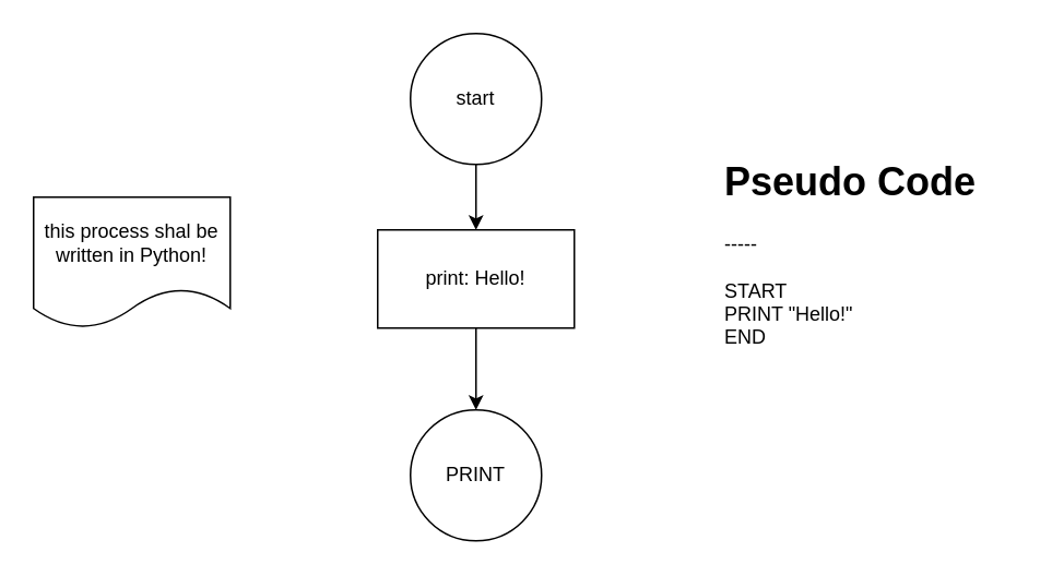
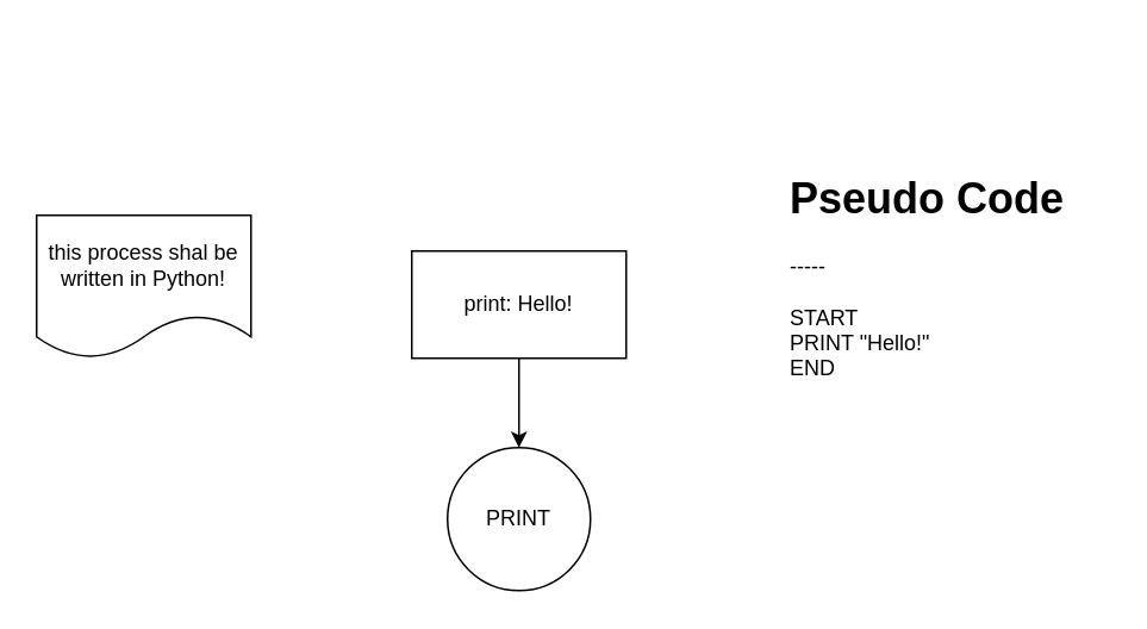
  <mxCell id="0" />
  <mxCell id="1" parent="0" />
- <mxCell id="2" value="" style="edgeStyle=orthogonalEdgeStyle;rounded=0;orthogonalLoop=1;jettySize=auto;html=1;" edge="1" parent="1" source="3" target="5"><mxGeometry relative="1" as="geometry" /></mxCell>
- <mxCell id="3" value="start" style="ellipse;whiteSpace=wrap;html=1;aspect=fixed;" vertex="1" parent="1"><mxGeometry x="250" y="20" width="80" height="80" as="geometry" /></mxCell>
  <mxCell id="4" value="" style="edgeStyle=orthogonalEdgeStyle;rounded=0;orthogonalLoop=1;jettySize=auto;html=1;" edge="1" parent="1" source="5" target="6"><mxGeometry relative="1" as="geometry" /></mxCell>
  <mxCell id="5" value="print: Hello!" style="rounded=0;whiteSpace=wrap;html=1;" vertex="1" parent="1"><mxGeometry x="230" y="140" width="120" height="60" as="geometry" /></mxCell>
  <mxCell id="6" value="PRINT" style="ellipse;whiteSpace=wrap;html=1;aspect=fixed;" vertex="1" parent="1"><mxGeometry x="250" y="250" width="80" height="80" as="geometry" /></mxCell>
  <mxCell id="7" value="this process shal be written in Python!" style="shape=document;whiteSpace=wrap;html=1;boundedLbl=1;" vertex="1" parent="1"><mxGeometry x="20" y="120" width="120" height="80" as="geometry" /></mxCell>
  <mxCell id="8" value="&lt;h1 style=&quot;margin-top: 0px;&quot;&gt;Pseudo Code&lt;/h1&gt;&lt;div&gt;-----&lt;/div&gt;&lt;div&gt;&lt;br&gt;&lt;/div&gt;&lt;div&gt;START&amp;nbsp;&lt;/div&gt;&lt;div&gt;PRINT &quot;Hello!&quot;&lt;/div&gt;&lt;div&gt;END&lt;/div&gt;" style="text;html=1;whiteSpace=wrap;overflow=hidden;rounded=0;" vertex="1" parent="1"><mxGeometry x="440" y="90" width="180" height="120" as="geometry" /></mxCell>
